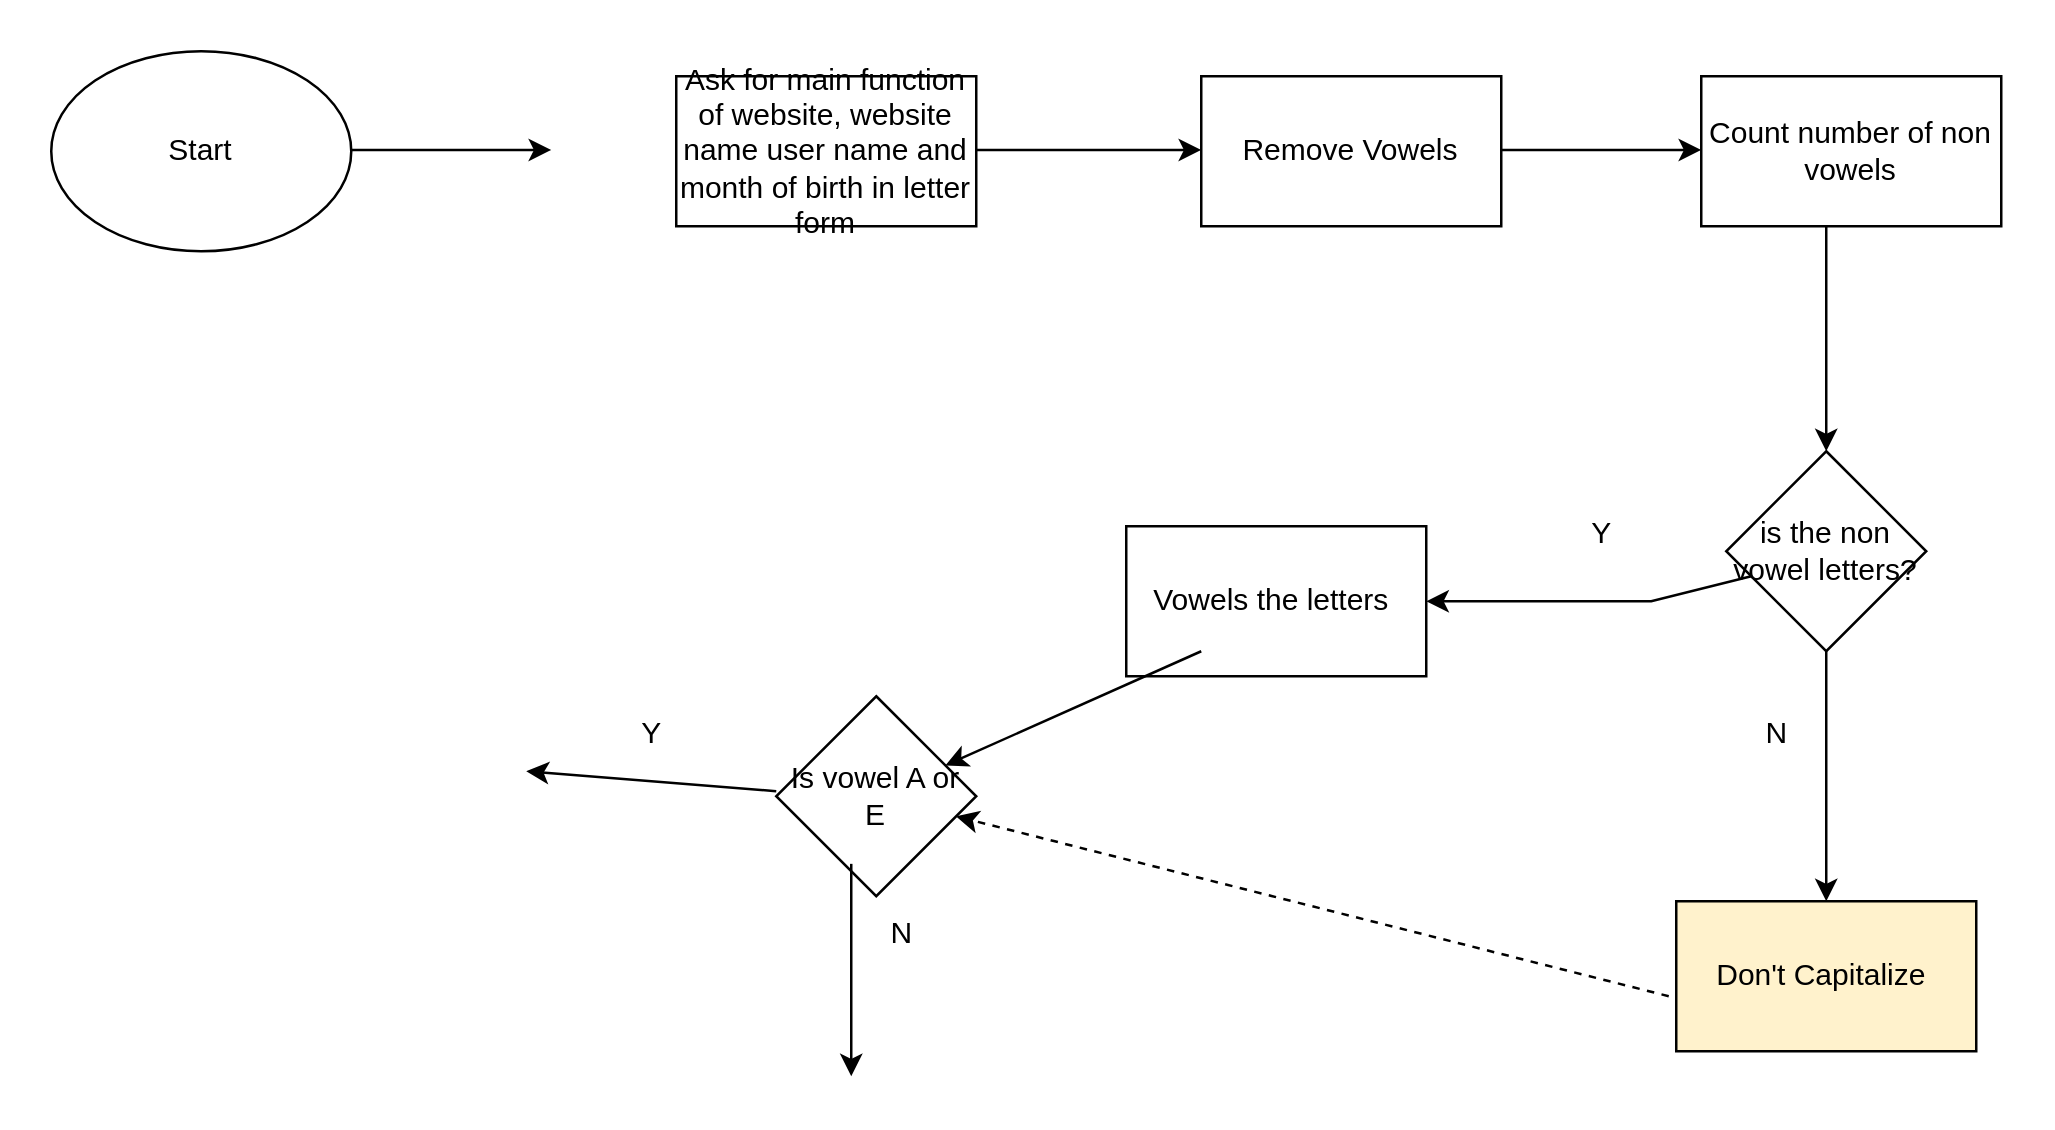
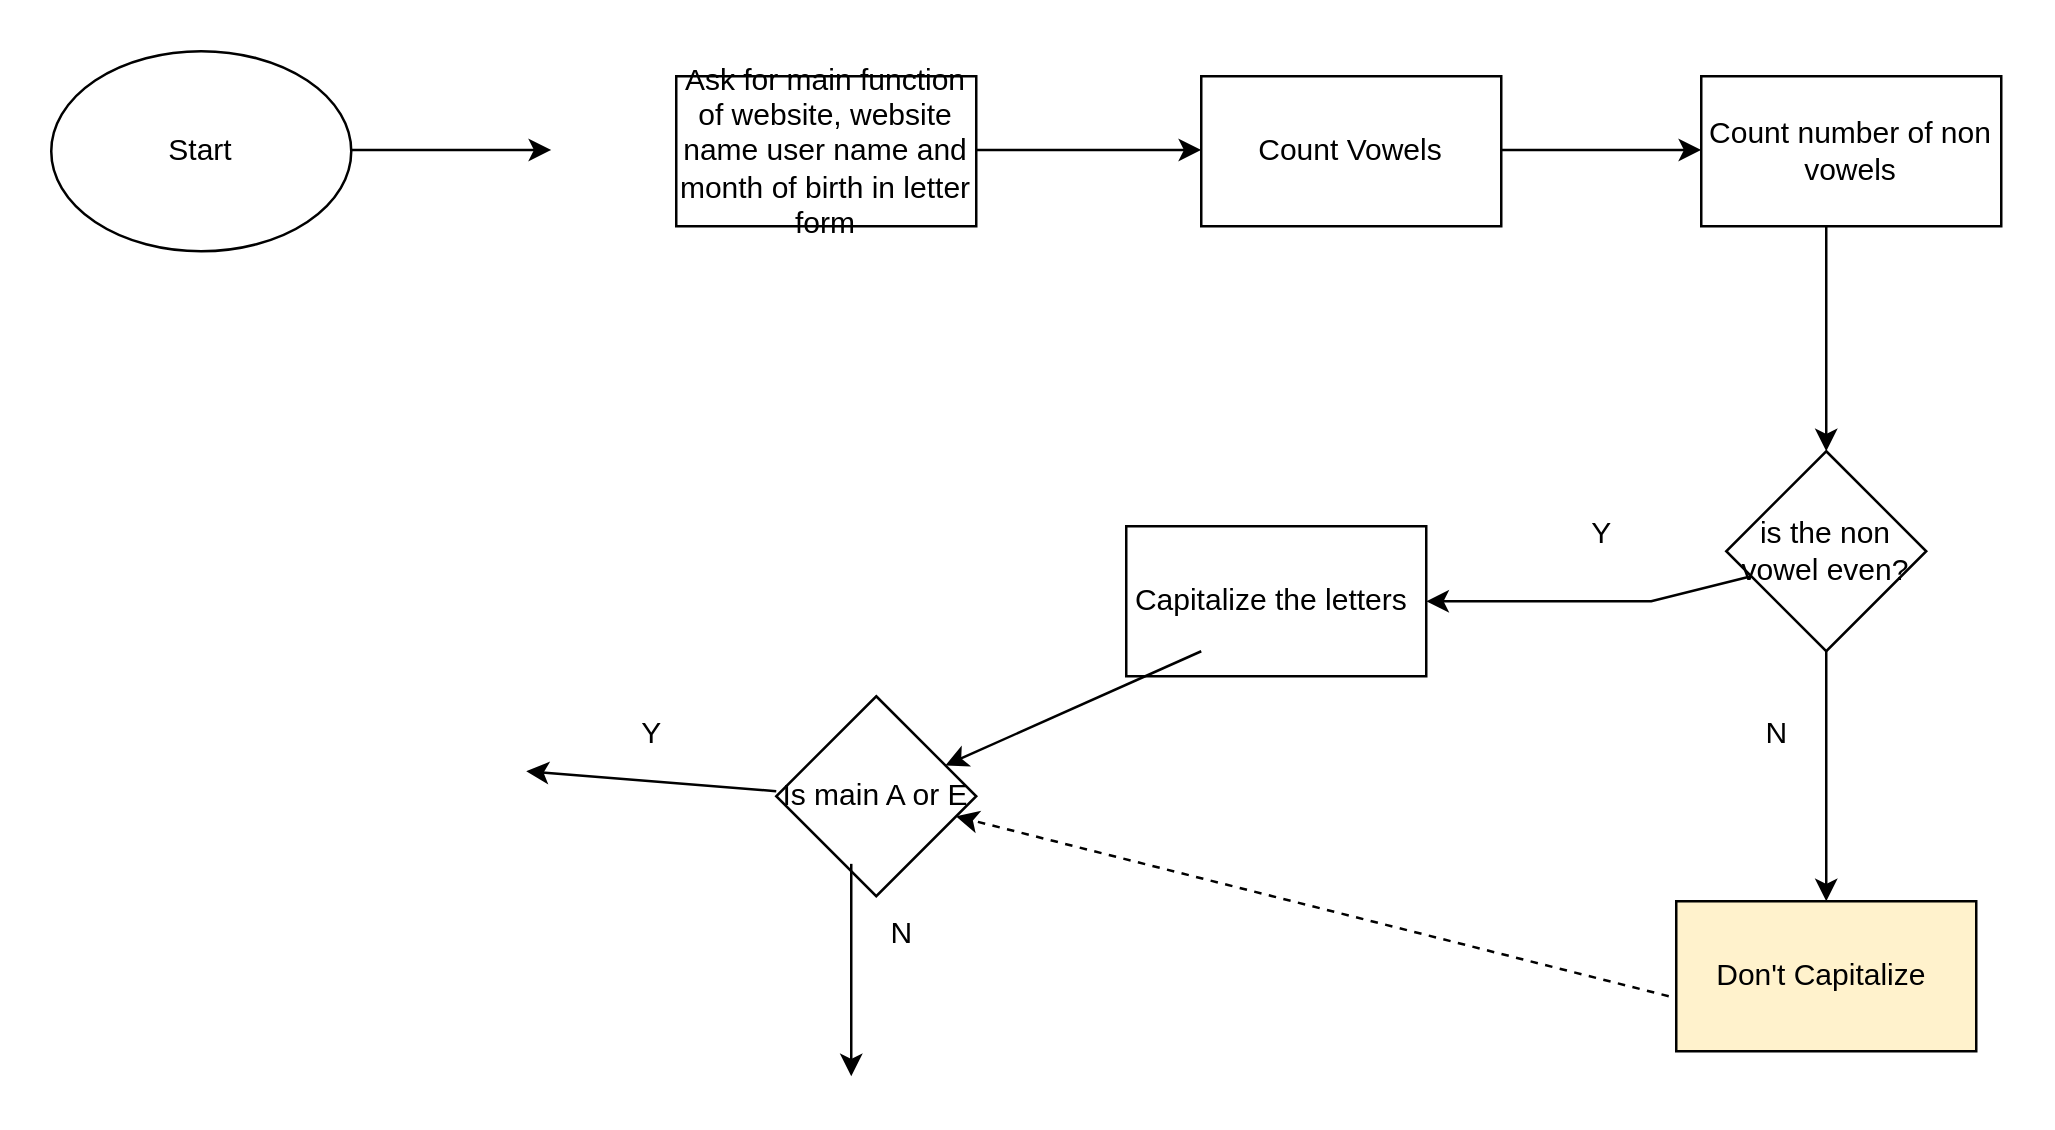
  <mxCell id="0" />
  <mxCell id="1" parent="0" />
  <mxCell id="2" value="Start" style="ellipse;whiteSpace=wrap;html=1;" vertex="1" parent="1"><mxGeometry x="20" y="20" width="120" height="80" as="geometry" /></mxCell>
  <mxCell id="3" value="" style="endArrow=classic;html=1;rounded=0;" edge="1" parent="1"><mxGeometry width="50" height="50" relative="1" as="geometry"><mxPoint x="140" y="59.5" as="sourcePoint" /><mxPoint x="220" y="59.5" as="targetPoint" /></mxGeometry></mxCell>
- <mxCell id="4" value="Remove Vowels" style="rounded=0;whiteSpace=wrap;html=1;" vertex="1" parent="1"><mxGeometry x="480" y="30" width="120" height="60" as="geometry" /></mxCell>
+ <mxCell id="4" value="Count Vowels" style="rounded=0;whiteSpace=wrap;html=1;" vertex="1" parent="1"><mxGeometry x="480" y="30" width="120" height="60" as="geometry" /></mxCell>
  <mxCell id="5" value="Ask for main function of website, website name user name and month of birth in letter form" style="rounded=0;whiteSpace=wrap;html=1;" vertex="1" parent="1"><mxGeometry x="270" y="30" width="120" height="60" as="geometry" /></mxCell>
  <mxCell id="6" value="" style="endArrow=classic;html=1;rounded=0;" edge="1" parent="1"><mxGeometry width="50" height="50" relative="1" as="geometry"><mxPoint x="390" y="59.5" as="sourcePoint" /><mxPoint x="480" y="59.5" as="targetPoint" /></mxGeometry></mxCell>
  <mxCell id="7" value="" style="endArrow=classic;html=1;rounded=0;" edge="1" parent="1"><mxGeometry width="50" height="50" relative="1" as="geometry"><mxPoint x="600" y="59.5" as="sourcePoint" /><mxPoint x="680" y="59.5" as="targetPoint" /></mxGeometry></mxCell>
  <mxCell id="8" value="Count number of non vowels" style="rounded=0;whiteSpace=wrap;html=1;" vertex="1" parent="1"><mxGeometry x="680" y="30" width="120" height="60" as="geometry" /></mxCell>
  <mxCell id="9" value="" style="endArrow=classic;html=1;rounded=0;" edge="1" parent="1"><mxGeometry width="50" height="50" relative="1" as="geometry"><mxPoint x="730" y="90" as="sourcePoint" /><mxPoint x="730" y="180" as="targetPoint" /></mxGeometry></mxCell>
- <mxCell id="10" value="is the non vowel letters?" style="rhombus;whiteSpace=wrap;html=1;" vertex="1" parent="1"><mxGeometry x="690" y="180" width="80" height="80" as="geometry" /></mxCell>
+ <mxCell id="10" value="is the non vowel even?" style="rhombus;whiteSpace=wrap;html=1;" vertex="1" parent="1"><mxGeometry x="690" y="180" width="80" height="80" as="geometry" /></mxCell>
  <mxCell id="11" value="" style="endArrow=classic;html=1;rounded=0;" edge="1" parent="1"><mxGeometry width="50" height="50" relative="1" as="geometry"><mxPoint x="700" y="230" as="sourcePoint" /><mxPoint x="570" y="240" as="targetPoint" /><Array as="points"><mxPoint x="660" y="240" /><mxPoint x="630" y="240" /></Array></mxGeometry></mxCell>
- <mxCell id="12" value="Vowels the letters&amp;nbsp;" style="rounded=0;whiteSpace=wrap;html=1;" vertex="1" parent="1"><mxGeometry x="450" y="210" width="120" height="60" as="geometry" /></mxCell>
+ <mxCell id="12" value="Capitalize the letters&amp;nbsp;" style="rounded=0;whiteSpace=wrap;html=1;" vertex="1" parent="1"><mxGeometry x="450" y="210" width="120" height="60" as="geometry" /></mxCell>
  <mxCell id="13" value="" style="endArrow=classic;html=1;rounded=0;" edge="1" parent="1"><mxGeometry width="50" height="50" relative="1" as="geometry"><mxPoint x="730" y="260" as="sourcePoint" /><mxPoint x="730" y="360" as="targetPoint" /><Array as="points"><mxPoint x="730" y="310" /></Array></mxGeometry></mxCell>
  <mxCell id="14" value="Don't Capitalize&amp;nbsp;" style="rounded=0;whiteSpace=wrap;html=1;fillColor=#fff2cc;" vertex="1" parent="1"><mxGeometry x="670" y="360" width="120" height="60" as="geometry" /></mxCell>
  <mxCell id="15" value="N" style="text;html=1;align=center;verticalAlign=middle;resizable=0;points=[];autosize=1;strokeColor=none;fillColor=none;" vertex="1" parent="1"><mxGeometry x="695" y="278" width="30" height="30" as="geometry" /></mxCell>
  <mxCell id="16" value="Y" style="text;html=1;align=center;verticalAlign=middle;resizable=0;points=[];autosize=1;strokeColor=none;fillColor=none;" vertex="1" parent="1"><mxGeometry x="625" y="198" width="30" height="30" as="geometry" /></mxCell>
- <mxCell id="17" value="Is vowel A or E" style="rhombus;whiteSpace=wrap;html=1;" vertex="1" parent="1"><mxGeometry x="310" y="278" width="80" height="80" as="geometry" /></mxCell>
+ <mxCell id="17" value="Is main A or E" style="rhombus;whiteSpace=wrap;html=1;" vertex="1" parent="1"><mxGeometry x="310" y="278" width="80" height="80" as="geometry" /></mxCell>
  <mxCell id="18" value="" style="endArrow=classic;html=1;rounded=0;" edge="1" parent="1" target="17"><mxGeometry width="50" height="50" relative="1" as="geometry"><mxPoint x="480" y="260" as="sourcePoint" /><mxPoint x="370" y="290" as="targetPoint" /></mxGeometry></mxCell>
  <mxCell id="19" value="" style="endArrow=classic;html=1;rounded=0;exitX=-0.025;exitY=0.633;exitDx=0;exitDy=0;exitPerimeter=0;dashed=1;" edge="1" parent="1" source="14" target="17"><mxGeometry width="50" height="50" relative="1" as="geometry"><mxPoint x="570" y="380" as="sourcePoint" /><mxPoint x="490" y="370" as="targetPoint" /></mxGeometry></mxCell>
  <mxCell id="20" value="" style="endArrow=classic;html=1;rounded=0;exitX=0.375;exitY=0.838;exitDx=0;exitDy=0;exitPerimeter=0;" edge="1" parent="1" source="17"><mxGeometry width="50" height="50" relative="1" as="geometry"><mxPoint x="220" y="460" as="sourcePoint" /><mxPoint x="340" y="430" as="targetPoint" /></mxGeometry></mxCell>
  <mxCell id="21" value="N" style="text;html=1;align=center;verticalAlign=middle;resizable=0;points=[];autosize=1;strokeColor=none;fillColor=none;" vertex="1" parent="1"><mxGeometry x="345" y="358" width="30" height="30" as="geometry" /></mxCell>
  <mxCell id="22" value="" style="endArrow=classic;html=1;rounded=0;exitX=0;exitY=0.5;exitDx=0;exitDy=0;" edge="1" parent="1"><mxGeometry width="50" height="50" relative="1" as="geometry"><mxPoint x="310" y="316" as="sourcePoint" /><mxPoint x="210" y="308" as="targetPoint" /></mxGeometry></mxCell>
  <mxCell id="23" value="Y" style="text;html=1;align=center;verticalAlign=middle;resizable=0;points=[];autosize=1;strokeColor=none;fillColor=none;" vertex="1" parent="1"><mxGeometry x="245" y="278" width="30" height="30" as="geometry" /></mxCell>
